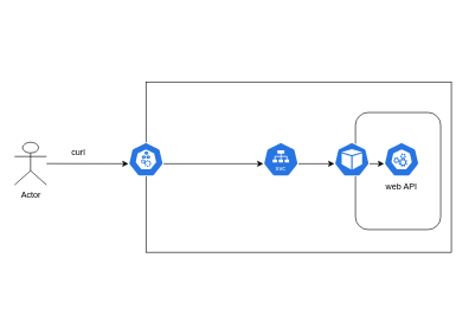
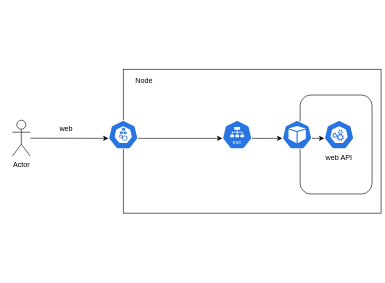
  <mxCell id="0" />
  <mxCell id="1" parent="0" />
  <mxCell id="2" value="" style="rounded=0;whiteSpace=wrap;html=1;rotation=-90;" vertex="1" parent="1"><mxGeometry x="300" y="20" width="240" height="430" as="geometry" /></mxCell>
  <mxCell id="3" value="" style="aspect=fixed;sketch=0;html=1;dashed=0;whitespace=wrap;verticalLabelPosition=bottom;verticalAlign=top;fillColor=#2875E2;strokeColor=#ffffff;points=[[0.005,0.63,0],[0.1,0.2,0],[0.9,0.2,0],[0.5,0,0],[0.995,0.63,0],[0.72,0.99,0],[0.5,1,0],[0.28,0.99,0]];shape=mxgraph.kubernetes.icon2;prIcon=node" vertex="1" parent="1"><mxGeometry x="180" y="200" width="50" height="48" as="geometry" /></mxCell>
+ <mxCell id="4" value="Node" style="text;html=1;align=center;verticalAlign=middle;whiteSpace=wrap;rounded=0;" vertex="1" parent="1"><mxGeometry x="210" y="120" width="60" height="30" as="geometry" /></mxCell>
  <mxCell id="5" value="" style="rounded=1;whiteSpace=wrap;html=1;" vertex="1" parent="1"><mxGeometry x="500" y="158" width="120" height="165" as="geometry" /></mxCell>
  <mxCell id="6" value="" style="aspect=fixed;sketch=0;html=1;dashed=0;whitespace=wrap;verticalLabelPosition=bottom;verticalAlign=top;fillColor=#2875E2;strokeColor=#ffffff;points=[[0.005,0.63,0],[0.1,0.2,0],[0.9,0.2,0],[0.5,0,0],[0.995,0.63,0],[0.72,0.99,0],[0.5,1,0],[0.28,0.99,0]];shape=mxgraph.kubernetes.icon2;prIcon=pod" vertex="1" parent="1"><mxGeometry x="470" y="200" width="50" height="48" as="geometry" /></mxCell>
  <mxCell id="7" value="" style="aspect=fixed;sketch=0;html=1;dashed=0;whitespace=wrap;verticalLabelPosition=bottom;verticalAlign=top;fillColor=#2875E2;strokeColor=#ffffff;points=[[0.005,0.63,0],[0.1,0.2,0],[0.9,0.2,0],[0.5,0,0],[0.995,0.63,0],[0.72,0.99,0],[0.5,1,0],[0.28,0.99,0]];shape=mxgraph.kubernetes.icon2;kubernetesLabel=1;prIcon=svc" vertex="1" parent="1"><mxGeometry x="370" y="200" width="50" height="48" as="geometry" /></mxCell>
  <mxCell id="8" value="" style="aspect=fixed;sketch=0;html=1;dashed=0;whitespace=wrap;verticalLabelPosition=bottom;verticalAlign=top;fillColor=#2875E2;strokeColor=#ffffff;points=[[0.005,0.63,0],[0.1,0.2,0],[0.9,0.2,0],[0.5,0,0],[0.995,0.63,0],[0.72,0.99,0],[0.5,1,0],[0.28,0.99,0]];shape=mxgraph.kubernetes.icon2;prIcon=api" vertex="1" parent="1"><mxGeometry x="540" y="200" width="50" height="48" as="geometry" /></mxCell>
  <mxCell id="9" value="web API" style="text;html=1;align=center;verticalAlign=middle;whiteSpace=wrap;rounded=0;" vertex="1" parent="1"><mxGeometry x="535" y="248" width="60" height="30" as="geometry" /></mxCell>
  <mxCell id="10" value="" style="endArrow=classic;html=1;rounded=0;entryX=0.005;entryY=0.63;entryDx=0;entryDy=0;entryPerimeter=0;exitX=0.995;exitY=0.63;exitDx=0;exitDy=0;exitPerimeter=0;" edge="1" parent="1" source="6" target="8"><mxGeometry width="50" height="50" relative="1" as="geometry"><mxPoint x="310" y="170" as="sourcePoint" /><mxPoint x="360" y="120" as="targetPoint" /></mxGeometry></mxCell>
  <mxCell id="11" value="" style="endArrow=classic;html=1;rounded=0;entryX=0.005;entryY=0.63;entryDx=0;entryDy=0;entryPerimeter=0;exitX=0.995;exitY=0.63;exitDx=0;exitDy=0;exitPerimeter=0;" edge="1" parent="1" source="7" target="6"><mxGeometry width="50" height="50" relative="1" as="geometry"><mxPoint x="310" y="170" as="sourcePoint" /><mxPoint x="360" y="120" as="targetPoint" /></mxGeometry></mxCell>
  <mxCell id="12" value="" style="endArrow=classic;html=1;rounded=0;entryX=0.005;entryY=0.63;entryDx=0;entryDy=0;entryPerimeter=0;exitX=0.995;exitY=0.63;exitDx=0;exitDy=0;exitPerimeter=0;" edge="1" parent="1" source="3" target="7"><mxGeometry width="50" height="50" relative="1" as="geometry"><mxPoint x="310" y="170" as="sourcePoint" /><mxPoint x="360" y="120" as="targetPoint" /></mxGeometry></mxCell>
- <mxCell id="13" value="Actor" style="shape=umlActor;verticalLabelPosition=bottom;verticalAlign=top;html=1;outlineConnect=0;" vertex="1" parent="1"><mxGeometry x="20" y="200" width="45" height="60" as="geometry" /></mxCell>
+ <mxCell id="13" value="Actor" style="shape=umlActor;verticalLabelPosition=bottom;verticalAlign=top;html=1;outlineConnect=0;" vertex="1" parent="1"><mxGeometry x="20" y="200" width="30" height="60" as="geometry" /></mxCell>
  <mxCell id="14" value="" style="endArrow=classic;html=1;rounded=0;entryX=0.005;entryY=0.63;entryDx=0;entryDy=0;entryPerimeter=0;" edge="1" parent="1" source="13" target="3"><mxGeometry width="50" height="50" relative="1" as="geometry"><mxPoint x="310" y="170" as="sourcePoint" /><mxPoint x="360" y="120" as="targetPoint" /></mxGeometry></mxCell>
- <mxCell id="15" value="curl" style="text;html=1;align=center;verticalAlign=middle;whiteSpace=wrap;rounded=0;" vertex="1" parent="1"><mxGeometry x="80" y="200" width="60" height="30" as="geometry" /></mxCell>
+ <mxCell id="15" value="web" style="text;html=1;align=center;verticalAlign=middle;whiteSpace=wrap;rounded=0;" vertex="1" parent="1"><mxGeometry x="80" y="200" width="60" height="30" as="geometry" /></mxCell>
